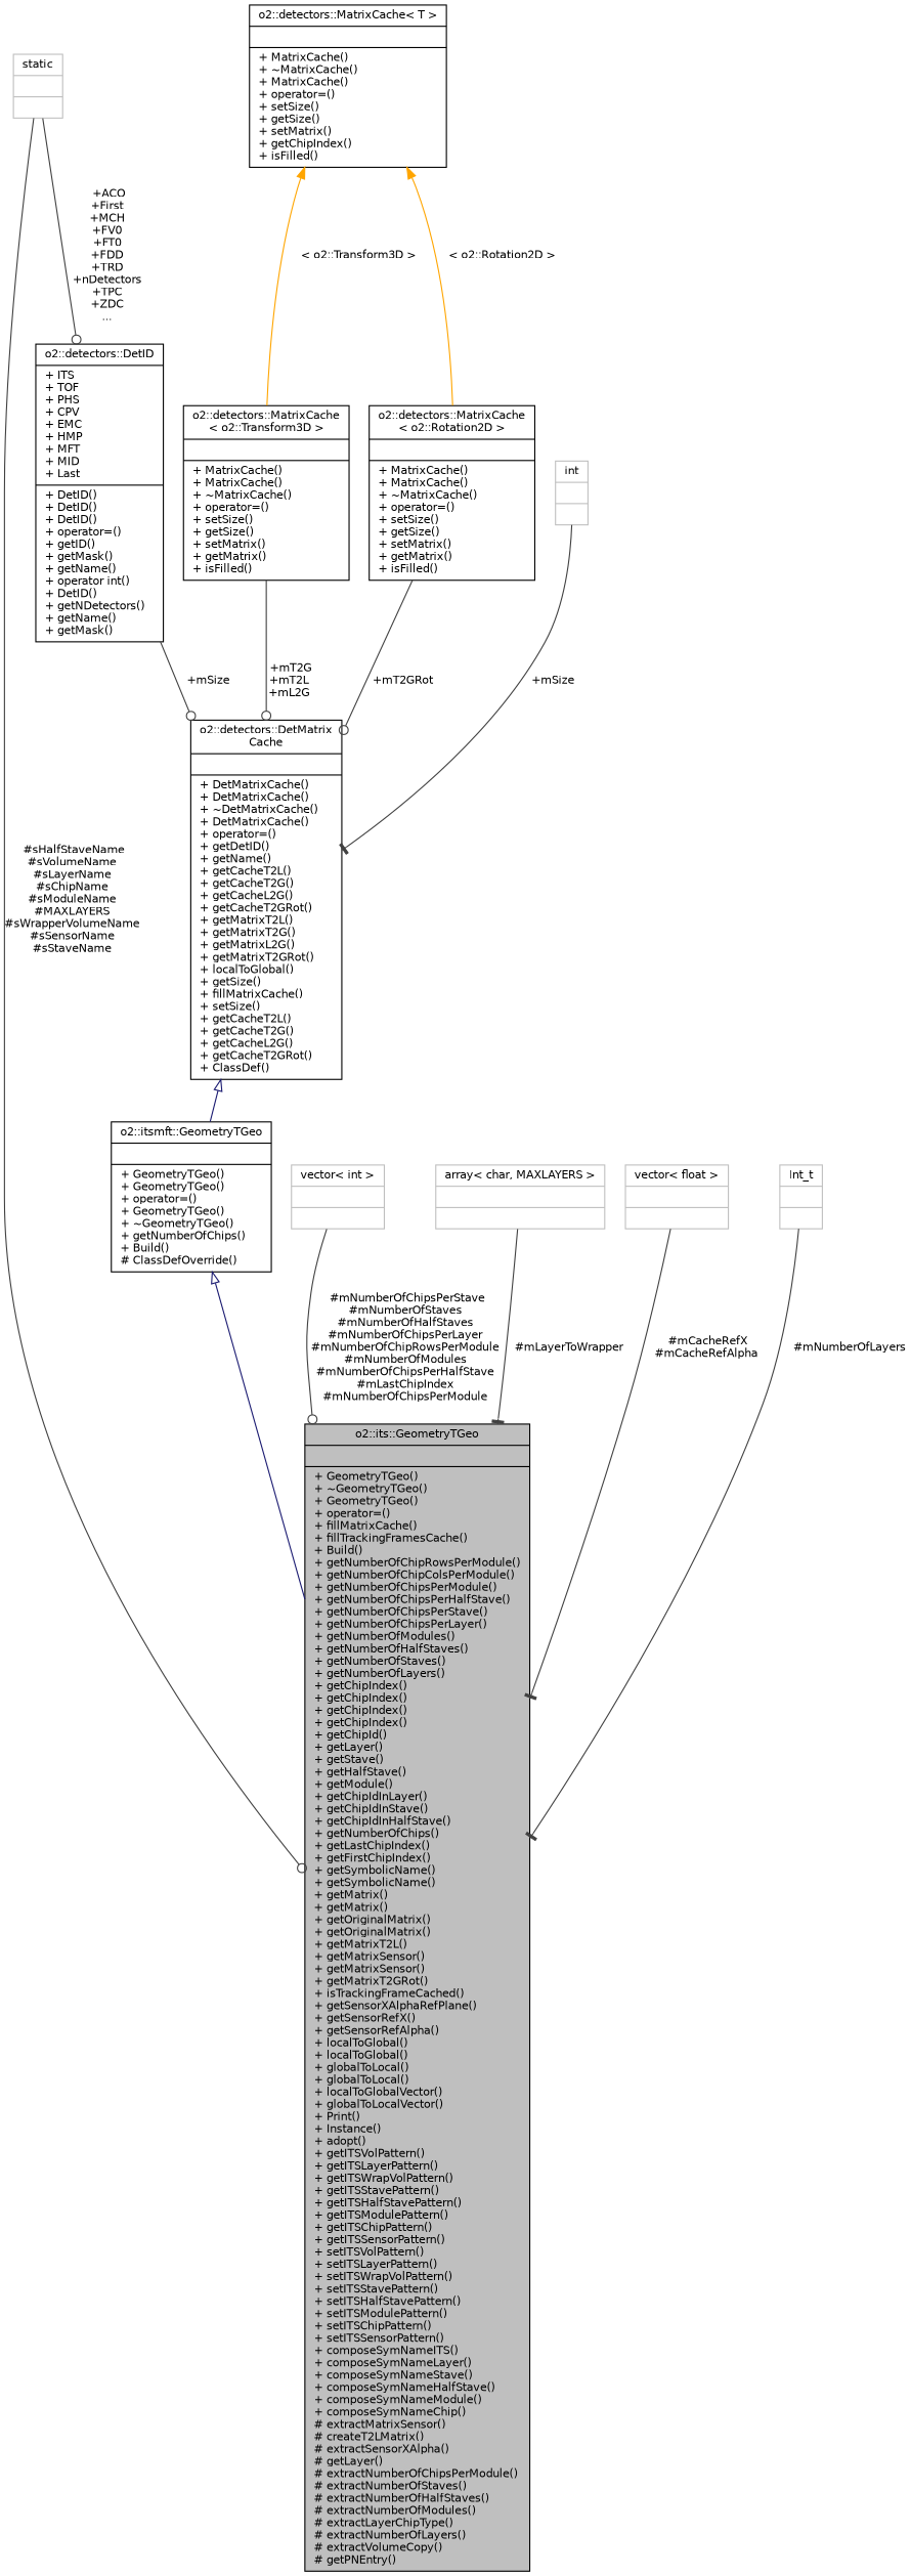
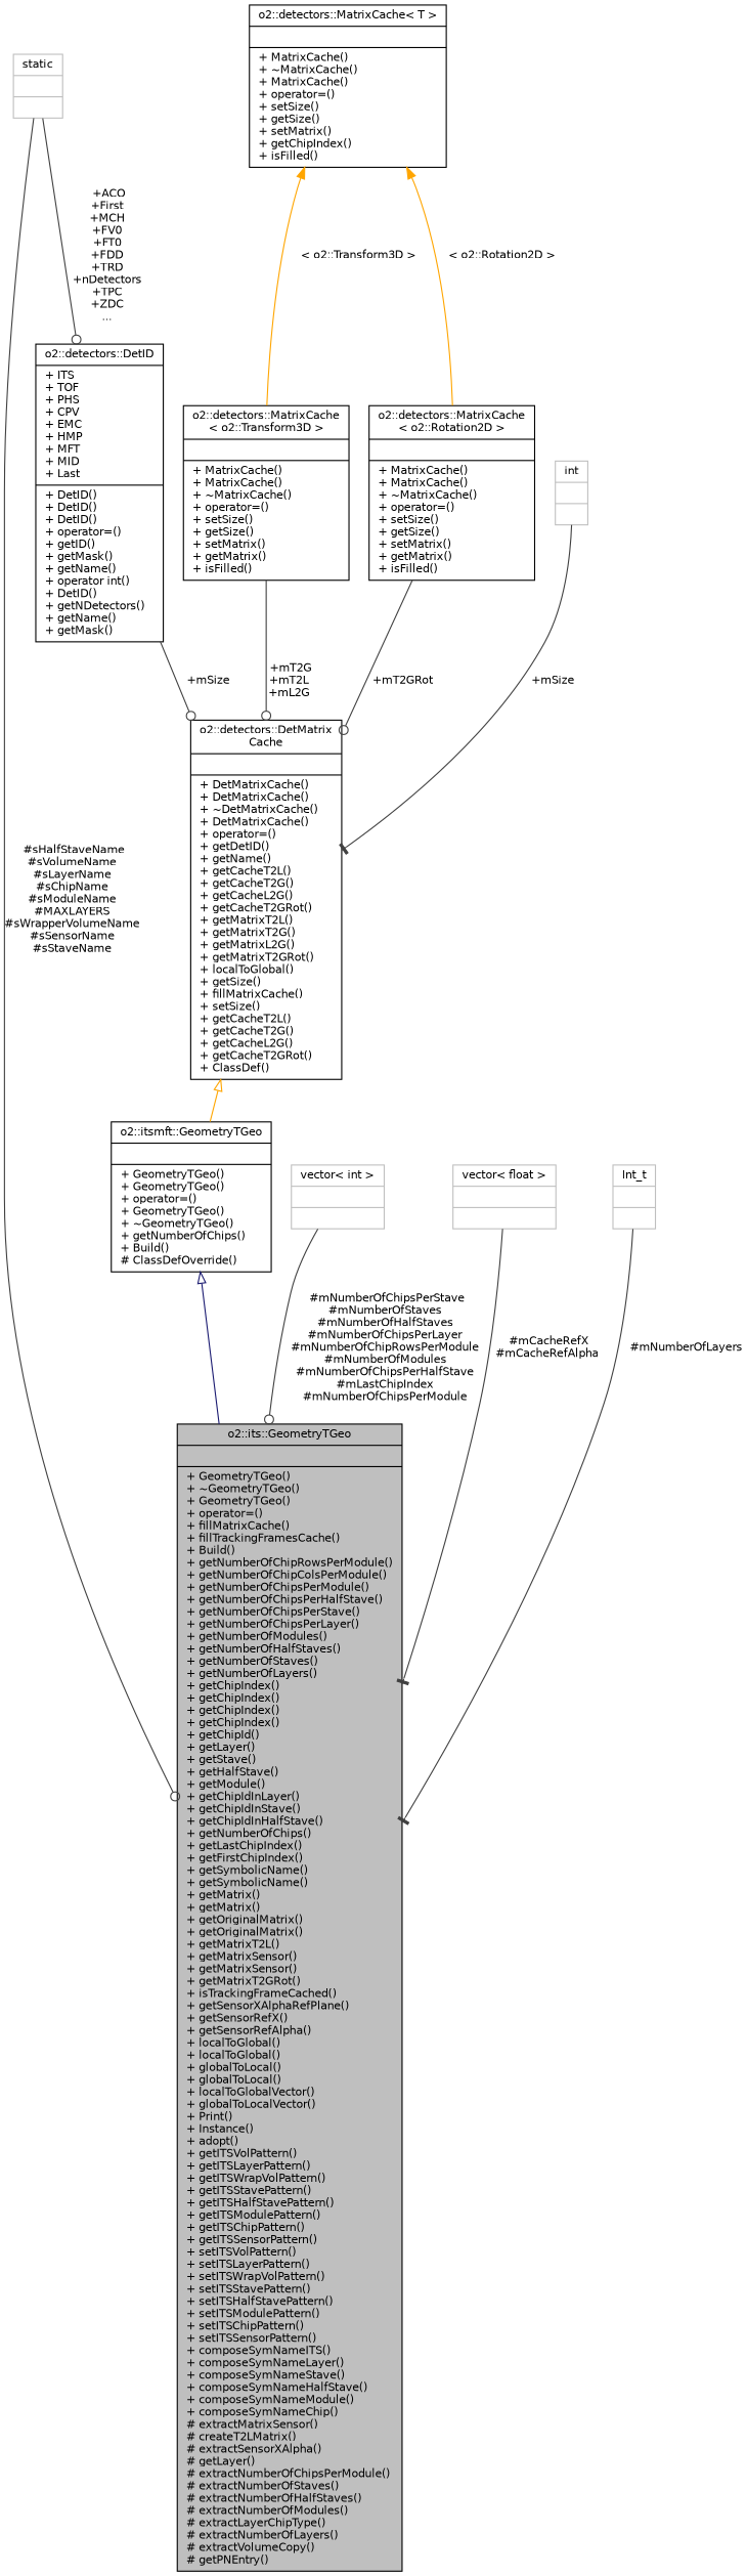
  digraph {
    node [color=black fontname=Helvetica fontsize=10 shape=record]
    edge [color=grey25 fontname=Helvetica fontsize=10 labelfontname=Helvetica labelfontsize=10 style=solid arrowhead=odot]
    n1 [fillcolor=grey75 fontcolor=black height=0.2 label="{o2::its::GeometryTGeo\n||+ GeometryTGeo()\l+ ~GeometryTGeo()\l+ GeometryTGeo()\l+ operator=()\l+ fillMatrixCache()\l+ fillTrackingFramesCache()\l+ Build()\l+ getNumberOfChipRowsPerModule()\l+ getNumberOfChipColsPerModule()\l+ getNumberOfChipsPerModule()\l+ getNumberOfChipsPerHalfStave()\l+ getNumberOfChipsPerStave()\l+ getNumberOfChipsPerLayer()\l+ getNumberOfModules()\l+ getNumberOfHalfStaves()\l+ getNumberOfStaves()\l+ getNumberOfLayers()\l+ getChipIndex()\l+ getChipIndex()\l+ getChipIndex()\l+ getChipIndex()\l+ getChipId()\l+ getLayer()\l+ getStave()\l+ getHalfStave()\l+ getModule()\l+ getChipIdInLayer()\l+ getChipIdInStave()\l+ getChipIdInHalfStave()\l+ getNumberOfChips()\l+ getLastChipIndex()\l+ getFirstChipIndex()\l+ getSymbolicName()\l+ getSymbolicName()\l+ getMatrix()\l+ getMatrix()\l+ getOriginalMatrix()\l+ getOriginalMatrix()\l+ getMatrixT2L()\l+ getMatrixSensor()\l+ getMatrixSensor()\l+ getMatrixT2GRot()\l+ isTrackingFrameCached()\l+ getSensorXAlphaRefPlane()\l+ getSensorRefX()\l+ getSensorRefAlpha()\l+ localToGlobal()\l+ localToGlobal()\l+ globalToLocal()\l+ globalToLocal()\l+ localToGlobalVector()\l+ globalToLocalVector()\l+ Print()\l+ Instance()\l+ adopt()\l+ getITSVolPattern()\l+ getITSLayerPattern()\l+ getITSWrapVolPattern()\l+ getITSStavePattern()\l+ getITSHalfStavePattern()\l+ getITSModulePattern()\l+ getITSChipPattern()\l+ getITSSensorPattern()\l+ setITSVolPattern()\l+ setITSLayerPattern()\l+ setITSWrapVolPattern()\l+ setITSStavePattern()\l+ setITSHalfStavePattern()\l+ setITSModulePattern()\l+ setITSChipPattern()\l+ setITSSensorPattern()\l+ composeSymNameITS()\l+ composeSymNameLayer()\l+ composeSymNameStave()\l+ composeSymNameHalfStave()\l+ composeSymNameModule()\l+ composeSymNameChip()\l# extractMatrixSensor()\l# createT2LMatrix()\l# extractSensorXAlpha()\l# getLayer()\l# extractNumberOfChipsPerModule()\l# extractNumberOfStaves()\l# extractNumberOfHalfStaves()\l# extractNumberOfModules()\l# extractLayerChipType()\l# extractNumberOfLayers()\l# extractVolumeCopy()\l# getPNEntry()\l}" style=filled width=0.4]
    n2 [height=0.2 label="{o2::itsmft::GeometryTGeo\n||+ GeometryTGeo()\l+ GeometryTGeo()\l+ operator=()\l+ GeometryTGeo()\l+ ~GeometryTGeo()\l+ getNumberOfChips()\l+ Build()\l# ClassDefOverride()\l}" width=0.4]
    n3 [height=0.2 label="{o2::detectors::DetMatrix\lCache\n||+ DetMatrixCache()\l+ DetMatrixCache()\l+ ~DetMatrixCache()\l+ DetMatrixCache()\l+ operator=()\l+ getDetID()\l+ getName()\l+ getCacheT2L()\l+ getCacheT2G()\l+ getCacheL2G()\l+ getCacheT2GRot()\l+ getMatrixT2L()\l+ getMatrixT2G()\l+ getMatrixL2G()\l+ getMatrixT2GRot()\l+ localToGlobal()\l+ getSize()\l+ fillMatrixCache()\l+ setSize()\l+ getCacheT2L()\l+ getCacheT2G()\l+ getCacheL2G()\l+ getCacheT2GRot()\l+ ClassDef()\l}" width=0.4]
    n4 [height=0.2 label="{o2::detectors::DetID\n|+ ITS\l+ TOF\l+ PHS\l+ CPV\l+ EMC\l+ HMP\l+ MFT\l+ MID\l+ Last\l|+ DetID()\l+ DetID()\l+ DetID()\l+ operator=()\l+ getID()\l+ getMask()\l+ getName()\l+ operator int()\l+ DetID()\l+ getNDetectors()\l+ getName()\l+ getMask()\l}" width=0.4]
    n5 [color=grey75 height=0.2 label="{static\n||}" width=0.4]
    n6 [height=0.2 label="{o2::detectors::MatrixCache\l\< o2::Transform3D \>\n||+ MatrixCache()\l+ MatrixCache()\l+ ~MatrixCache()\l+ operator=()\l+ setSize()\l+ getSize()\l+ setMatrix()\l+ getMatrix()\l+ isFilled()\l}" width=0.4]
    n7 [height=0.2 label="{o2::detectors::MatrixCache\< T \>\n||+ MatrixCache()\l+ ~MatrixCache()\l+ MatrixCache()\l+ operator=()\l+ setSize()\l+ getSize()\l+ setMatrix()\l+ getChipIndex()\l+ isFilled()\l}" width=0.4]
    n8 [height=0.2 label="{o2::detectors::MatrixCache\l\< o2::Rotation2D \>\n||+ MatrixCache()\l+ MatrixCache()\l+ ~MatrixCache()\l+ operator=()\l+ setSize()\l+ getSize()\l+ setMatrix()\l+ getMatrix()\l+ isFilled()\l}" width=0.4]
    n9 [color=grey75 height=0.2 label="{int\n||}" width=0.4]
    n10 [color=grey75 height=0.2 label="{vector\< int \>\n||}" width=0.4]
-   n11 [color=grey75 height=0.2 label="{array\< char, MAXLAYERS \>\n||}" width=0.4]
    n12 [color=grey75 height=0.2 label="{vector\< float \>\n||}" width=0.4]
    n13 [color=grey75 height=0.2 label="{Int_t\n||}" width=0.4]
    n2 -> n1 [arrowtail=onormal color=midnightblue dir=back arrowhead=""]
-   n3 -> n2 [arrowtail=onormal color=midnightblue dir=back arrowhead=""]
+   n3 -> n2 [arrowtail=onormal color=orange dir=back arrowhead=""]
    n4 -> n3 [label=" +mSize"]
    n5 -> n1 [label=" #sHalfStaveName\n#sVolumeName\n#sLayerName\n#sChipName\n#sModuleName\n#MAXLAYERS\n#sWrapperVolumeName\n#sSensorName\n#sStaveName"]
    n5 -> n4 [label=" +ACO\n+First\n+MCH\n+FV0\n+FT0\n+FDD\n+TRD\n+nDetectors\n+TPC\n+ZDC\n..."]
    n6 -> n3 [label=" +mT2G\n+mT2L\n+mL2G"]
    n7 -> n6 [color=orange dir=back label=" \< o2::Transform3D \>" arrowhead=""]
    n7 -> n8 [color=orange dir=back label=" \< o2::Rotation2D \>" arrowhead=""]
    n8 -> n3 [label=" +mT2GRot"]
    n9 -> n3 [arrowhead=tee label=" +mSize"]
    n10 -> n1 [label=" #mNumberOfChipsPerStave\n#mNumberOfStaves\n#mNumberOfHalfStaves\n#mNumberOfChipsPerLayer\n#mNumberOfChipRowsPerModule\n#mNumberOfModules\n#mNumberOfChipsPerHalfStave\n#mLastChipIndex\n#mNumberOfChipsPerModule"]
-   n11 -> n1 [arrowhead=tee label=" #mLayerToWrapper"]
    n12 -> n1 [arrowhead=tee label=" #mCacheRefX\n#mCacheRefAlpha"]
    n13 -> n1 [arrowhead=tee label=" #mNumberOfLayers"]
  }
